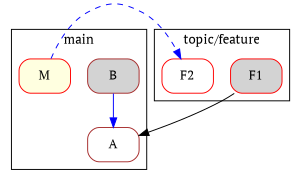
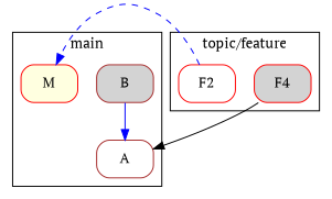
  digraph {
    fontname="PT Serif"
    node [color=red fillcolor=white fontname="PT Serif" shape=box style="filled, rounded"]
    edge [color=blue fontname="PT Serif" style=solid]
    n1 [color=brown label=A]
    n2 [color=brown fillcolor=lightgrey label=B]
    n3 [fillcolor=lightyellow label=M]
-   n4 [fillcolor=lightgrey label=F1]
+   n4 [fillcolor=lightgrey label=F4]
    n5 [label=F2]
    subgraph cluster_1 {
      label=main
      n1
      n2
      n3
    }
    subgraph cluster_2 {
      label="topic/feature"
      n4
      n5
    }
    n2 -> n1
-   n3 -> n5 [constraint=false style=dashed]
+   n5 -> n3 [constraint=false style=dashed]
    n4 -> n1 [color=black]
  }
